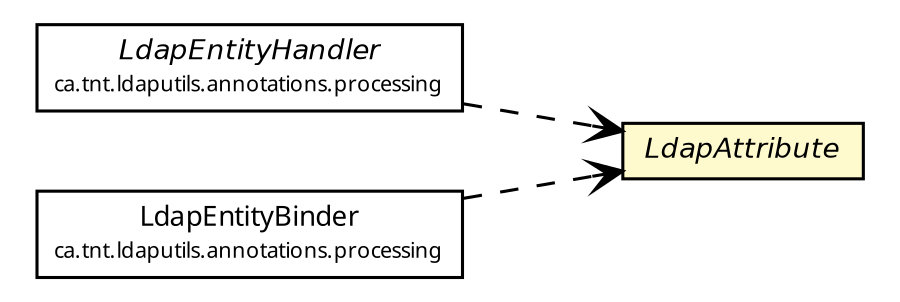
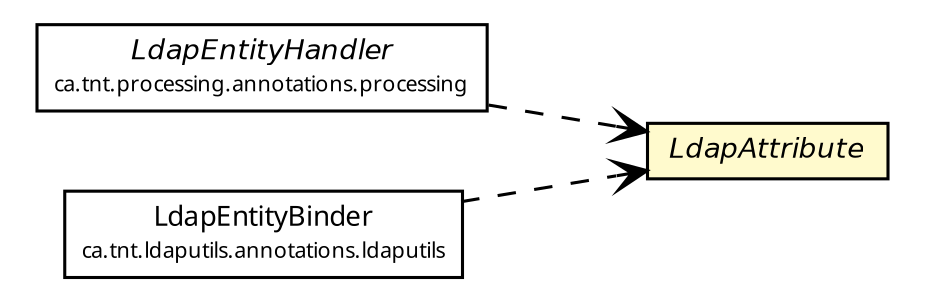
  digraph {
    fontname="Noto Sans"
    rankdir=LR
    node [fontcolor=black fontname="Noto Sans" fontsize=9.0 shape=plaintext]
    edge [arrowhead=open color=black fontcolor=black fontname="Noto Sans" fontsize=10.0 headport=p labelfontname=Helvetica labelfontsize=10 style=dashed tailport=p]
    n1 [label=<<table border="0" cellborder="1" cellspacing="0" cellpadding="2" port="p" bgcolor="lemonChiffon" href="./LdapAttribute.html"> 		<tr><td><table border="0" cellspacing="0" cellpadding="1"> 			<tr><td><font face="Helvetica-Oblique"> LdapAttribute </font></td></tr> 		</table></td></tr> 		</table>>]
-   n2 [label=<<table border="0" cellborder="1" cellspacing="0" cellpadding="2" port="p" href="./processing/LdapEntityHandler.html"> 		<tr><td><table border="0" cellspacing="0" cellpadding="1"> 			<tr><td><font face="Helvetica-Oblique"> LdapEntityHandler </font></td></tr> 			<tr><td><font point-size="7.0"> ca.tnt.ldaputils.annotations.processing </font></td></tr> 		</table></td></tr> 		</table>>]
-   n3 [label=<<table border="0" cellborder="1" cellspacing="0" cellpadding="2" port="p" href="./processing/LdapEntityBinder.html"> 		<tr><td><table border="0" cellspacing="0" cellpadding="1"> 			<tr><td> LdapEntityBinder </td></tr> 			<tr><td><font point-size="7.0"> ca.tnt.ldaputils.annotations.processing </font></td></tr> 		</table></td></tr> 		</table>>]
+   n2 [label=<<table border="0" cellborder="1" cellspacing="0" cellpadding="2" port="p" href="./processing/LdapEntityHandler.html"> 		<tr><td><table border="0" cellspacing="0" cellpadding="1"> 			<tr><td><font face="Helvetica-Oblique"> LdapEntityHandler </font></td></tr> 			<tr><td><font point-size="7.0"> ca.tnt.processing.annotations.processing </font></td></tr> 		</table></td></tr> 		</table>>]
+   n3 [label=<<table border="0" cellborder="1" cellspacing="0" cellpadding="2" port="p" href="./processing/LdapEntityBinder.html"> 		<tr><td><table border="0" cellspacing="0" cellpadding="1"> 			<tr><td> LdapEntityBinder </td></tr> 			<tr><td><font point-size="7.0"> ca.tnt.ldaputils.annotations.ldaputils </font></td></tr> 		</table></td></tr> 		</table>>]
    n2 -> n1
    n3 -> n1
  }
